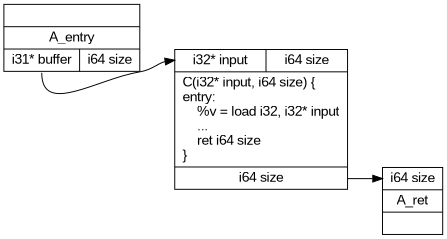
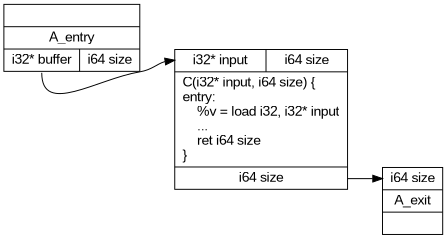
  digraph {
    fontname="Liberation Sans"
    rankdir=LR
    node [fontname="Liberation Sans" shape=record]
    edge [fontname="Liberation Sans"]
    n1 [label="{<input>i32* input|<isize>i64 size}|C(i32* input, i64 size) \{\lentry:\l&nbsp;&nbsp;&nbsp;&nbsp;%v = load i32, i32* input\l&nbsp;&nbsp;&nbsp;&nbsp;...\l&nbsp;&nbsp;&nbsp;&nbsp;ret i64 size\l\}\l|{<rsize>i64 size}"]
-   n2 [label="{<size>i64 size}|A_ret|{}"]
-   n3 [label="{}|A_entry|{<buffer>i31* buffer|<size>i64 size}"]
+   n2 [label="{<size>i64 size}|A_exit|{}"]
+   n3 [label="{}|A_entry|{<buffer>i32* buffer|<size>i64 size}"]
    n1 -> n2 [headport=size tailport=rsize]
    n3 -> n1 [headport=input tailport=buffer]
  }
